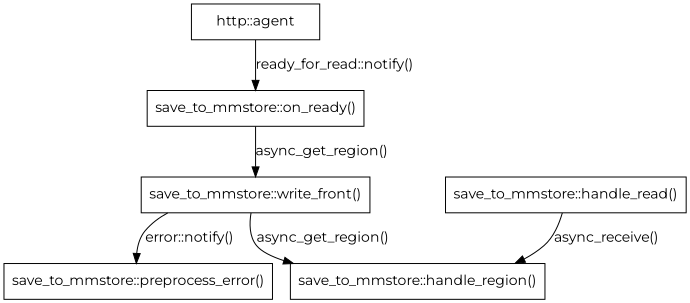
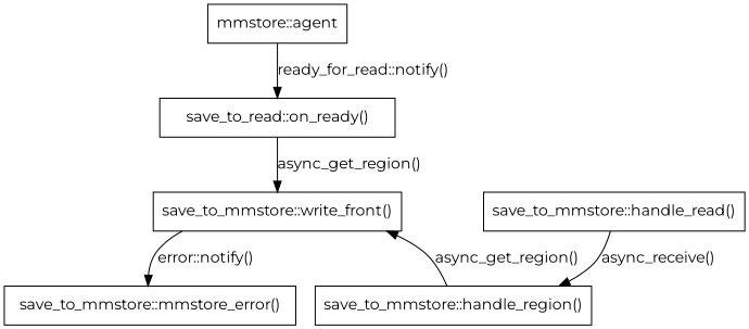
  digraph {
    fontname=Montserrat
    node [fontname=Montserrat shape=box]
    edge [fontname=Montserrat]
-   "http::agent"
-   "save_to_mmstore::on_ready()"
+   "http::agent" [label="mmstore::agent"]
+   "save_to_mmstore::on_ready()" [label="save_to_read::on_ready()"]
    "save_to_mmstore::write_front()"
-   "save_to_mmstore::preprocess_error()"
+   "save_to_mmstore::preprocess_error()" [label="save_to_mmstore::mmstore_error()"]
    "save_to_mmstore::handle_region()"
    "save_to_mmstore::handle_read()"
    "http::agent" -> "save_to_mmstore::on_ready()" [label="ready_for_read::notify()"]
    "save_to_mmstore::on_ready()" -> "save_to_mmstore::write_front()" [label="async_get_region()"]
    "save_to_mmstore::write_front()" -> "save_to_mmstore::preprocess_error()" [label="error::notify()"]
-   "save_to_mmstore::write_front()" -> "save_to_mmstore::handle_region()" [label="async_get_region()"]
+   "save_to_mmstore::handle_region()" -> "save_to_mmstore::write_front()" [label="async_get_region()"]
    "save_to_mmstore::handle_read()" -> "save_to_mmstore::handle_region()" [label="async_receive()"]
  }
